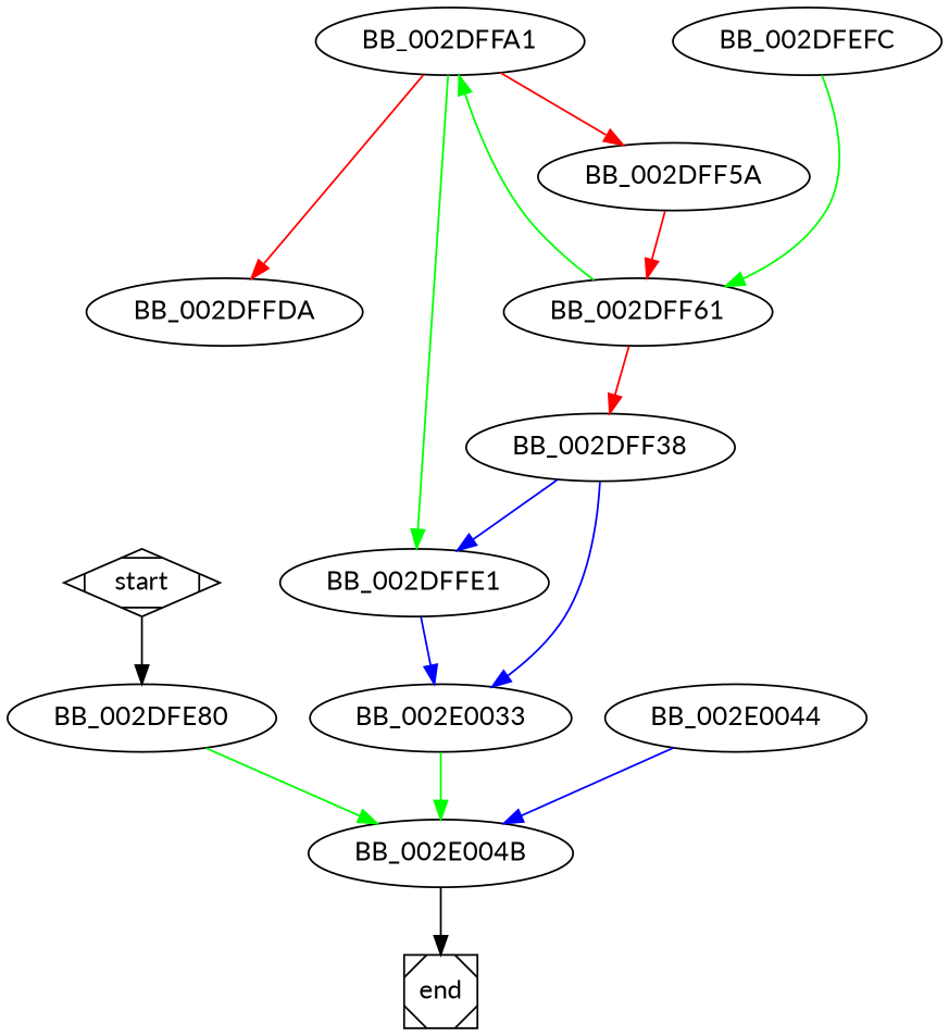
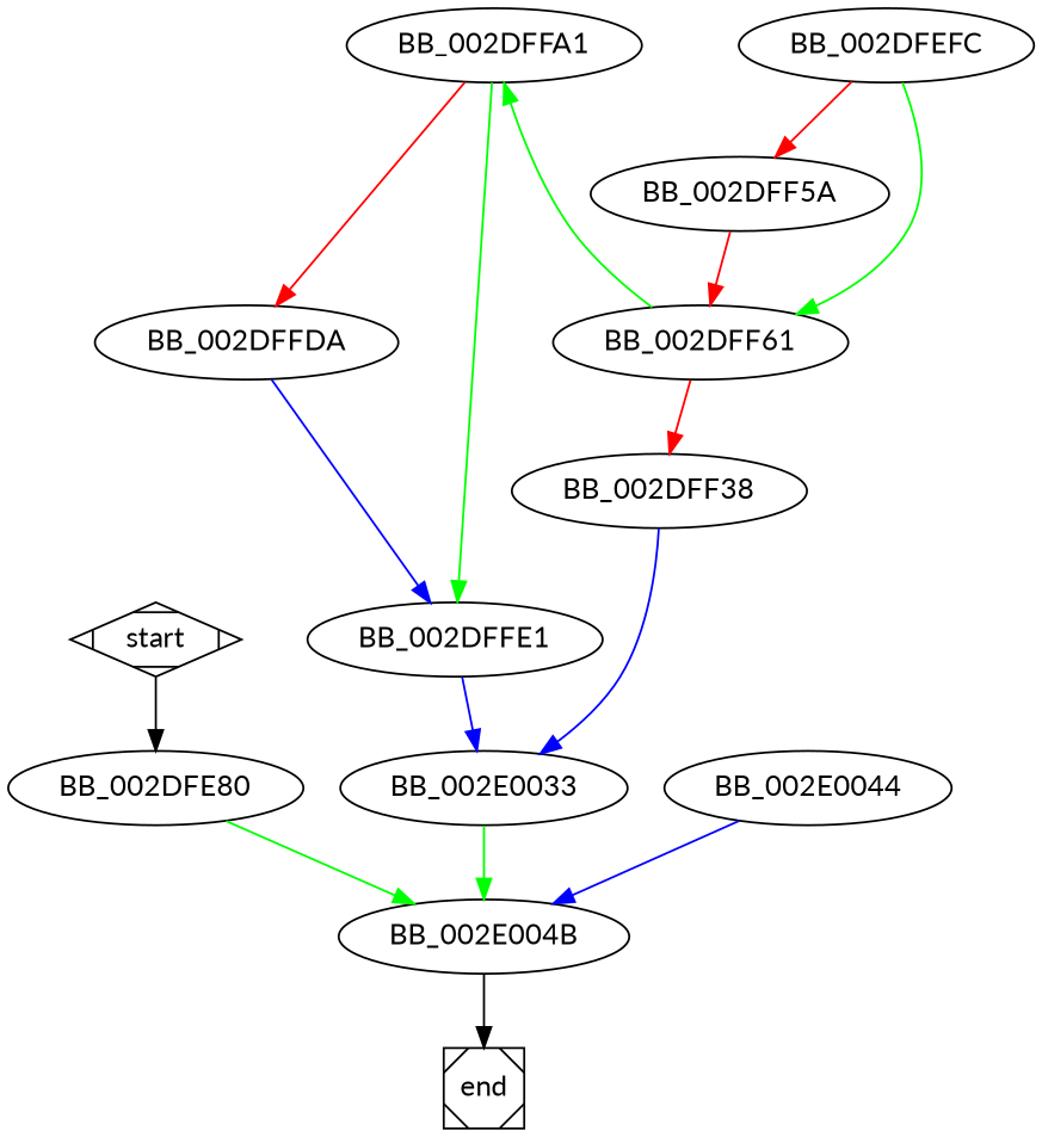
  digraph {
    fontname=Lato
    node [fontname=Lato]
    edge [fontname=Lato color=green]
    start [shape=Mdiamond]
    BB_002DFE80
    BB_002E004B
    end [shape=Msquare]
    BB_002DFEFC
    BB_002DFF5A
    BB_002DFF61
    n8 [label=BB_002DFF38]
    BB_002DFFA1
    BB_002E0033
    BB_002DFFDA
    BB_002DFFE1
    BB_002E0044
    start -> BB_002DFE80 [color=""]
    BB_002DFE80 -> BB_002E004B
    BB_002E004B -> end [color=""]
-   BB_002DFFA1 -> BB_002DFF5A [color=red]
+   BB_002DFEFC -> BB_002DFF5A [color=red]
    BB_002DFEFC -> BB_002DFF61
    BB_002DFF5A -> BB_002DFF61 [color=red]
    BB_002DFF61 -> n8 [color=red]
    BB_002DFF61 -> BB_002DFFA1
    n8 -> BB_002E0033 [color=blue]
    BB_002DFFA1 -> BB_002DFFDA [color=red]
    BB_002DFFA1 -> BB_002DFFE1
    BB_002E0033 -> BB_002E004B
-   n8 -> BB_002DFFE1 [color=blue]
+   BB_002DFFDA -> BB_002DFFE1 [color=blue]
    BB_002DFFE1 -> BB_002E0033 [color=blue]
    BB_002E0044 -> BB_002E004B [color=blue]
  }
